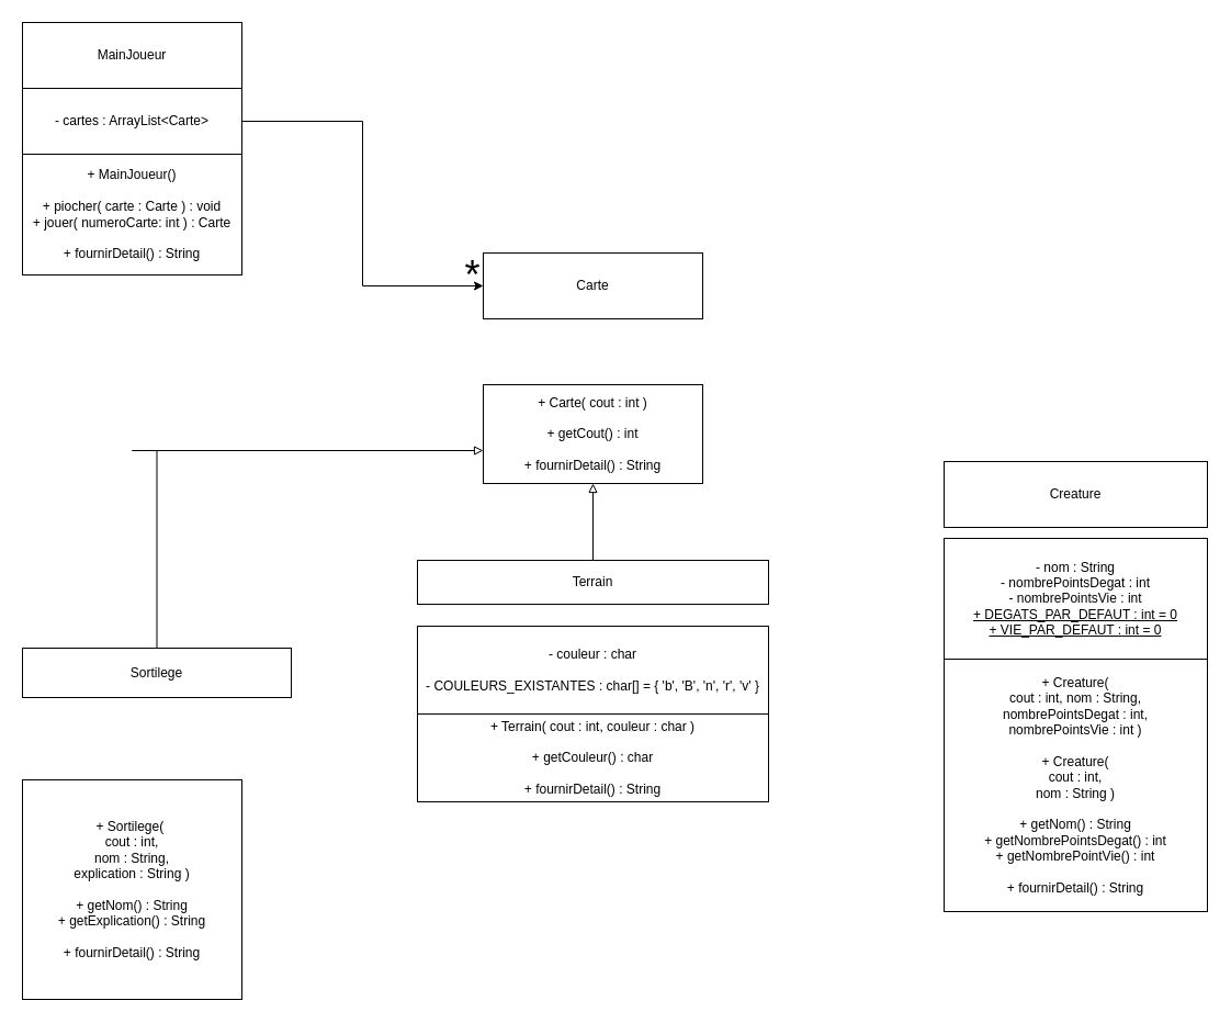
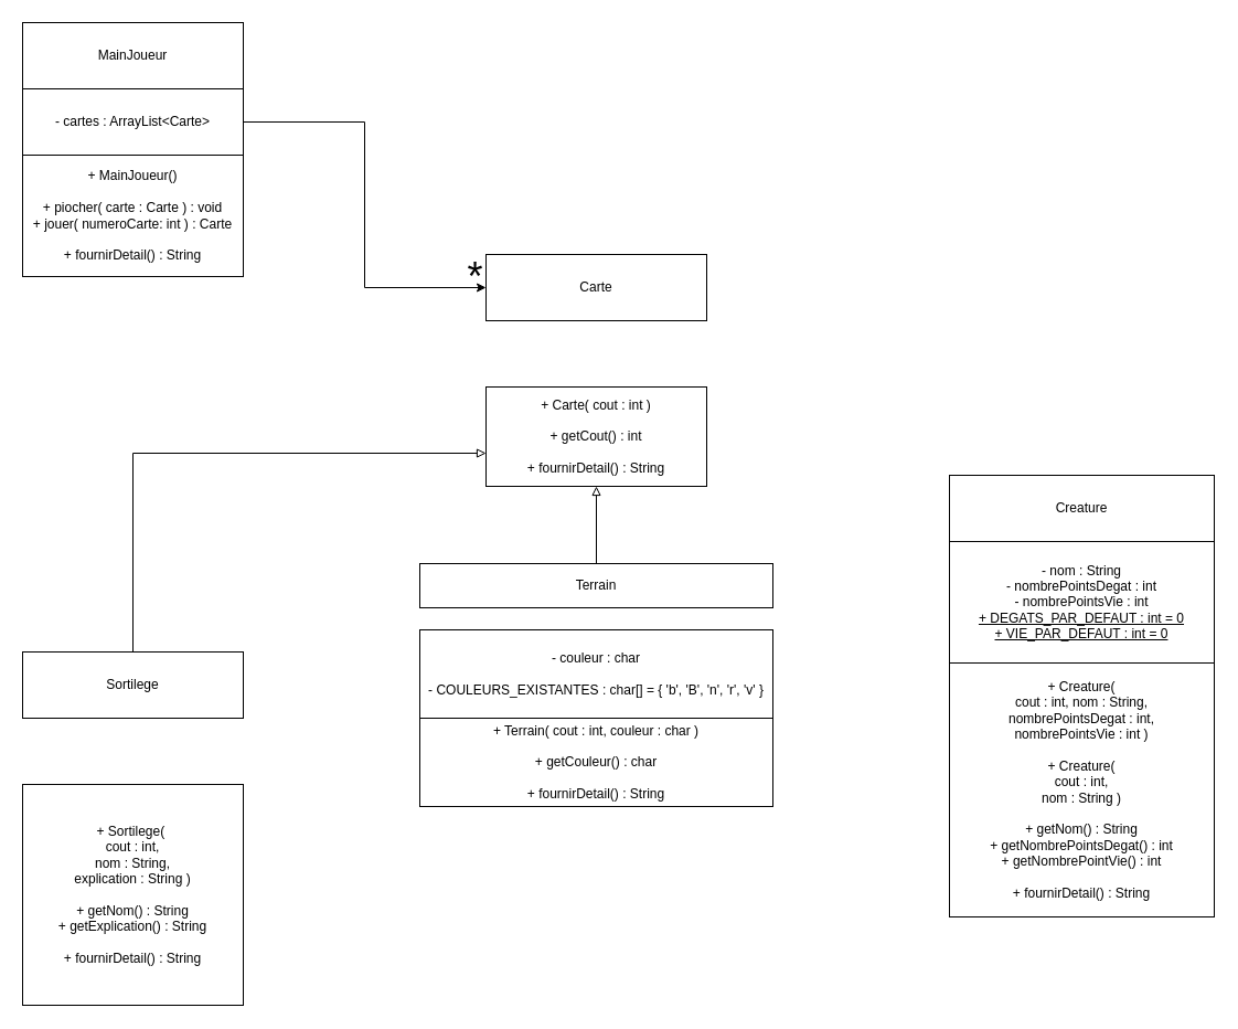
  <mxCell id="0" />
  <mxCell id="1" parent="0" />
  <mxCell id="2" value="Carte" style="whiteSpace=wrap;html=1;" parent="1" vertex="1"><mxGeometry x="440" y="230" width="200" height="60" as="geometry" /></mxCell>
  <mxCell id="3" value="+ Carte( cout : int )&lt;br&gt;&lt;br&gt;+ getCout() : int&lt;br&gt;&lt;br&gt;+ fournirDetail() : String" style="whiteSpace=wrap;html=1;" parent="1" vertex="1"><mxGeometry x="440" y="350" width="200" height="90" as="geometry" /></mxCell>
- <mxCell id="4" value="Creature" style="whiteSpace=wrap;html=1;" parent="1" vertex="1"><mxGeometry x="860" y="420" width="240" height="60" as="geometry" /></mxCell>
+ <mxCell id="4" value="Creature" style="whiteSpace=wrap;html=1;" parent="1" vertex="1"><mxGeometry x="860" y="430" width="240" height="60" as="geometry" /></mxCell>
  <mxCell id="5" style="edgeStyle=orthogonalEdgeStyle;rounded=0;orthogonalLoop=1;jettySize=auto;html=1;exitX=0.5;exitY=0;exitDx=0;exitDy=0;endArrow=block;endFill=0;" parent="1" source="6" target="3" edge="1"><mxGeometry relative="1" as="geometry" /></mxCell>
  <mxCell id="6" value="Terrain" style="whiteSpace=wrap;html=1;" parent="1" vertex="1"><mxGeometry x="380" y="510" width="320" height="40" as="geometry" /></mxCell>
  <mxCell id="7" style="edgeStyle=orthogonalEdgeStyle;rounded=0;orthogonalLoop=1;jettySize=auto;html=1;exitX=0.5;exitY=0;exitDx=0;exitDy=0;endArrow=block;endFill=0;" parent="1" source="8" edge="1"><mxGeometry relative="1" as="geometry"><mxPoint x="440" y="410" as="targetPoint" /><Array as="points"><mxPoint x="120" y="410" /><mxPoint x="440" y="410" /></Array></mxGeometry></mxCell>
- <mxCell id="8" value="Sortilege" style="whiteSpace=wrap;html=1;" parent="1" vertex="1"><mxGeometry x="20" y="590" width="245" height="45" as="geometry" /></mxCell>
+ <mxCell id="8" value="Sortilege" style="whiteSpace=wrap;html=1;" parent="1" vertex="1"><mxGeometry x="20" y="590" width="200" height="60" as="geometry" /></mxCell>
  <mxCell id="9" value="+ Sortilege(&amp;nbsp;&lt;br&gt;cout : int,&lt;br&gt;nom : String,&lt;br&gt;explication : String )&lt;br&gt;&lt;br&gt;+ getNom() : String&lt;br&gt;+ getExplication() : String&lt;br&gt;&lt;br&gt;+ fournirDetail() : String" style="whiteSpace=wrap;html=1;" parent="1" vertex="1"><mxGeometry x="20" y="710" width="200" height="200" as="geometry" /></mxCell>
  <mxCell id="10" value="- couleur : char&lt;br&gt;&lt;br&gt;- COULEURS_EXISTANTES : char[] = { 'b', 'B', 'n', 'r', 'v' }" style="whiteSpace=wrap;html=1;" parent="1" vertex="1"><mxGeometry x="380" y="570" width="320" height="80" as="geometry" /></mxCell>
  <mxCell id="11" value="+ Terrain( cout : int, couleur : char )&lt;br&gt;&lt;br&gt;+ getCouleur() : char&lt;br&gt;&lt;br&gt;+ fournirDetail() : String" style="whiteSpace=wrap;html=1;" parent="1" vertex="1"><mxGeometry x="380" y="650" width="320" height="80" as="geometry" /></mxCell>
  <mxCell id="12" value="- nom : String&lt;br&gt;- nombrePointsDegat : int&lt;br&gt;- nombrePointsVie : int&lt;br&gt;&lt;u&gt;+ DEGATS_PAR_DEFAUT : int = 0&lt;br&gt;+ VIE_PAR_DEFAUT : int = 0&lt;br&gt;&lt;/u&gt;" style="whiteSpace=wrap;html=1;" parent="1" vertex="1"><mxGeometry x="860" y="490" width="240" height="110" as="geometry" /></mxCell>
  <mxCell id="13" value="+ Creature(&lt;br&gt;cout : int, nom : String, &lt;br&gt;nombrePointsDegat : int,&lt;br&gt;nombrePointsVie : int )&lt;br&gt;&lt;br&gt;+ Creature(&lt;br&gt;cout : int,&lt;br&gt;nom : String )&lt;br&gt;&lt;br&gt;+ getNom() : String&lt;br&gt;+ getNombrePointsDegat() : int&lt;br&gt;+ getNombrePointVie() : int&lt;br&gt;&lt;br&gt;+ fournirDetail() : String" style="whiteSpace=wrap;html=1;" parent="1" vertex="1"><mxGeometry x="860" y="600" width="240" height="230" as="geometry" /></mxCell>
  <mxCell id="14" value="MainJoueur" style="whiteSpace=wrap;html=1;" vertex="1" parent="1"><mxGeometry x="20" y="20" width="200" height="60" as="geometry" /></mxCell>
  <mxCell id="15" style="edgeStyle=orthogonalEdgeStyle;rounded=0;orthogonalLoop=1;jettySize=auto;html=1;exitX=1;exitY=0.5;exitDx=0;exitDy=0;entryX=0;entryY=0.5;entryDx=0;entryDy=0;" edge="1" parent="1" source="16" target="2"><mxGeometry relative="1" as="geometry" /></mxCell>
  <mxCell id="16" value="- cartes : ArrayList&amp;lt;Carte&amp;gt;" style="whiteSpace=wrap;html=1;" vertex="1" parent="1"><mxGeometry x="20" y="80" width="200" height="60" as="geometry" /></mxCell>
  <mxCell id="17" value="+ MainJoueur()&lt;br&gt;&lt;br&gt;+ piocher( carte : Carte ) : void&lt;br&gt;+ jouer( numeroCarte: int ) : Carte&lt;br&gt;&lt;br&gt;+ fournirDetail() : String" style="whiteSpace=wrap;html=1;" vertex="1" parent="1"><mxGeometry x="20" y="140" width="200" height="110" as="geometry" /></mxCell>
  <mxCell id="18" value="&lt;font style=&quot;font-size: 36px;&quot;&gt;*&lt;/font&gt;" style="text;html=1;align=center;verticalAlign=middle;resizable=0;points=[];autosize=1;strokeColor=none;fillColor=none;" vertex="1" parent="1"><mxGeometry x="410" y="220" width="40" height="60" as="geometry" /></mxCell>
